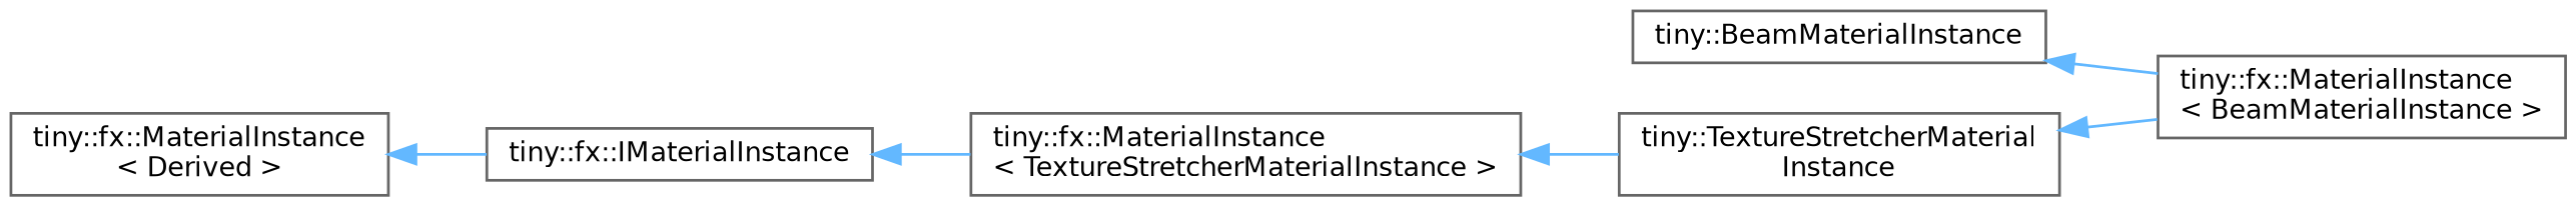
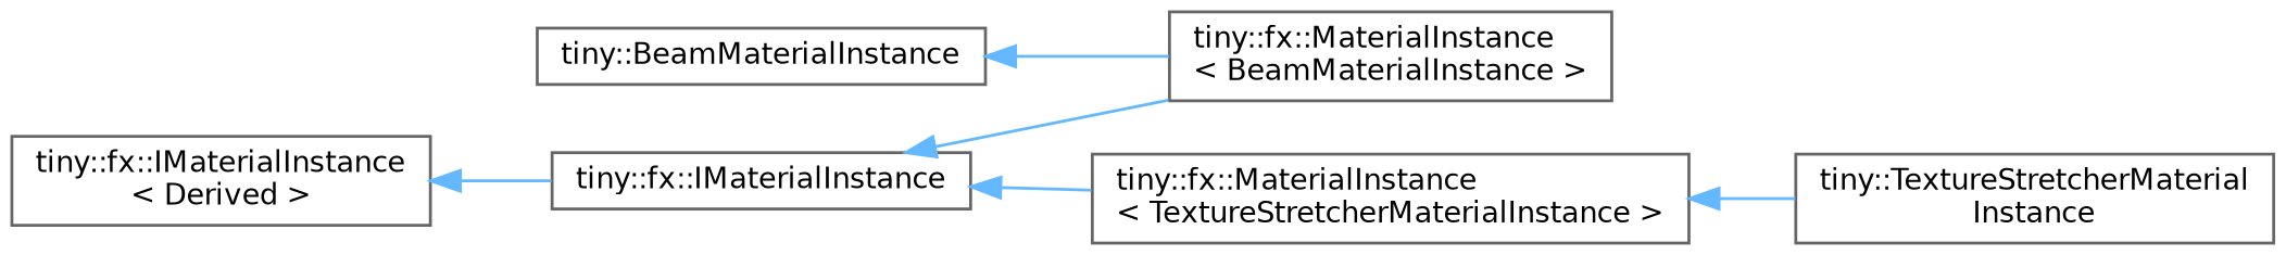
  digraph {
    rankdir=LR
    node [color=grey40 fillcolor=white fontname=Helvetica fontsize=10 shape=box style=filled]
    edge [color=steelblue1 dir=back fontname=Helvetica fontsize=10 labelfontname=Helvetica labelfontsize=10 style=solid]
    n1 [height=0.2 label="tiny::fx::IMaterialInstance" width=0.4]
    n2 [height=0.2 label="tiny::fx::MaterialInstance\l\< BeamMaterialInstance \>" width=0.4]
    n3 [height=0.2 label="tiny::fx::MaterialInstance\l\< TextureStretcherMaterialInstance \>" width=0.4]
    n4 [height=0.2 label="tiny::TextureStretcherMaterial\lInstance" width=0.4]
-   n5 [height=0.2 label="tiny::fx::MaterialInstance\l\< Derived \>" width=0.4]
+   n5 [height=0.2 label="tiny::fx::IMaterialInstance\l\< Derived \>" width=0.4]
    n6 [height=0.2 label="tiny::BeamMaterialInstance" width=0.4]
-   n4 -> n2
+   n1 -> n2
    n1 -> n3
    n3 -> n4
    n5 -> n1
    n6 -> n2
  }
